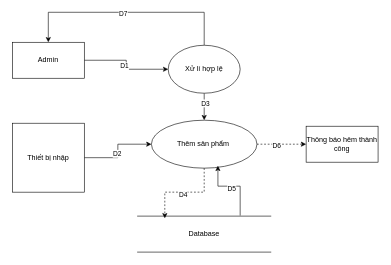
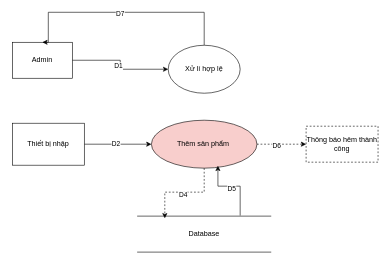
  <mxCell id="0" />
  <mxCell id="1" parent="0" />
  <mxCell id="2" style="edgeStyle=orthogonalEdgeStyle;rounded=0;orthogonalLoop=1;jettySize=auto;html=1;entryX=0;entryY=0.5;entryDx=0;entryDy=0;dashed=1;" edge="1" parent="1" source="4" target="11"><mxGeometry relative="1" as="geometry" /></mxCell>
  <mxCell id="3" value="D6" style="edgeLabel;html=1;align=center;verticalAlign=middle;resizable=0;points=[];" vertex="1" connectable="0" parent="2"><mxGeometry x="-0.224" y="-2" relative="1" as="geometry"><mxPoint as="offset" /></mxGeometry></mxCell>
- <mxCell id="4" value="Thêm sản phẩm&amp;nbsp;" style="ellipse;whiteSpace=wrap;html=1;" vertex="1" parent="1"><mxGeometry x="252" y="200" width="176" height="80" as="geometry" /></mxCell>
+ <mxCell id="4" value="Thêm sản phẩm&amp;nbsp;" style="ellipse;whiteSpace=wrap;html=1;fillColor=#f8cecc;" vertex="1" parent="1"><mxGeometry x="252" y="200" width="176" height="80" as="geometry" /></mxCell>
  <mxCell id="5" style="edgeStyle=orthogonalEdgeStyle;rounded=0;orthogonalLoop=1;jettySize=auto;html=1;" edge="1" parent="1" source="7" target="16"><mxGeometry relative="1" as="geometry" /></mxCell>
  <mxCell id="6" value="D1" style="edgeLabel;html=1;align=center;verticalAlign=middle;resizable=0;points=[];" vertex="1" connectable="0" parent="5"><mxGeometry x="0.017" y="-4" relative="1" as="geometry"><mxPoint as="offset" /></mxGeometry></mxCell>
- <mxCell id="7" value="Admin" style="rounded=0;whiteSpace=wrap;html=1;" vertex="1" parent="1"><mxGeometry x="20" y="70" width="120" height="60" as="geometry" /></mxCell>
+ <mxCell id="7" value="Admin" style="rounded=0;whiteSpace=wrap;html=1;" vertex="1" parent="1"><mxGeometry x="20" y="70" width="100" height="60" as="geometry" /></mxCell>
  <mxCell id="8" style="edgeStyle=orthogonalEdgeStyle;rounded=0;orthogonalLoop=1;jettySize=auto;html=1;entryX=0;entryY=0.5;entryDx=0;entryDy=0;" edge="1" parent="1" source="10" target="4"><mxGeometry relative="1" as="geometry" /></mxCell>
  <mxCell id="9" value="D2" style="edgeLabel;html=1;align=center;verticalAlign=middle;resizable=0;points=[];" vertex="1" connectable="0" parent="8"><mxGeometry x="-0.069" y="2" relative="1" as="geometry"><mxPoint as="offset" /></mxGeometry></mxCell>
- <mxCell id="10" value="Thiết bị nhập" style="rounded=0;whiteSpace=wrap;html=1;" vertex="1" parent="1"><mxGeometry x="20" y="205" width="120" height="115" as="geometry" /></mxCell>
- <mxCell id="11" value="Thông báo hêm thành công" style="rounded=0;whiteSpace=wrap;html=1;" vertex="1" parent="1"><mxGeometry x="510" y="210" width="120" height="60" as="geometry" /></mxCell>
- <mxCell id="12" value="" style="edgeStyle=orthogonalEdgeStyle;rounded=0;orthogonalLoop=1;jettySize=auto;html=1;entryX=0.5;entryY=0;entryDx=0;entryDy=0;" edge="1" parent="1" source="16" target="4"><mxGeometry relative="1" as="geometry"><mxPoint x="333" y="140" as="targetPoint" /></mxGeometry></mxCell>
- <mxCell id="13" value="D3" style="edgeLabel;html=1;align=center;verticalAlign=middle;resizable=0;points=[];" vertex="1" connectable="0" parent="12"><mxGeometry x="-0.3" y="1" relative="1" as="geometry"><mxPoint as="offset" /></mxGeometry></mxCell>
+ <mxCell id="10" value="Thiết bị nhập" style="rounded=0;whiteSpace=wrap;html=1;" vertex="1" parent="1"><mxGeometry x="20" y="205" width="120" height="70" as="geometry" /></mxCell>
+ <mxCell id="11" value="Thông báo hêm thành công" style="rounded=0;whiteSpace=wrap;html=1;dashed=1;" vertex="1" parent="1"><mxGeometry x="510" y="210" width="120" height="60" as="geometry" /></mxCell>
  <mxCell id="14" style="edgeStyle=orthogonalEdgeStyle;rounded=0;orthogonalLoop=1;jettySize=auto;html=1;entryX=0.5;entryY=0;entryDx=0;entryDy=0;" edge="1" parent="1" source="16" target="7"><mxGeometry relative="1" as="geometry"><Array as="points"><mxPoint x="340" y="20" /><mxPoint x="80" y="20" /></Array></mxGeometry></mxCell>
  <mxCell id="15" value="D7" style="edgeLabel;html=1;align=center;verticalAlign=middle;resizable=0;points=[];" vertex="1" connectable="0" parent="14"><mxGeometry x="0.047" y="2" relative="1" as="geometry"><mxPoint as="offset" /></mxGeometry></mxCell>
  <mxCell id="16" value="Xử lí hợp lệ" style="ellipse;whiteSpace=wrap;html=1;" vertex="1" parent="1"><mxGeometry x="280" y="75" width="120" height="80" as="geometry" /></mxCell>
  <mxCell id="17" value="Database" style="shape=partialRectangle;whiteSpace=wrap;html=1;left=0;right=0;fillColor=none;" vertex="1" parent="1"><mxGeometry x="229" y="360" width="222" height="60" as="geometry" /></mxCell>
  <mxCell id="18" style="edgeStyle=orthogonalEdgeStyle;rounded=0;orthogonalLoop=1;jettySize=auto;html=1;entryX=0.63;entryY=0.95;entryDx=0;entryDy=0;entryPerimeter=0;" edge="1" parent="1" target="4"><mxGeometry relative="1" as="geometry"><mxPoint x="400" y="359" as="sourcePoint" /><Array as="points"><mxPoint x="400" y="359" /><mxPoint x="400" y="310" /><mxPoint x="363" y="310" /></Array></mxGeometry></mxCell>
  <mxCell id="19" value="D5" style="edgeLabel;html=1;align=center;verticalAlign=middle;resizable=0;points=[];" vertex="1" connectable="0" parent="18"><mxGeometry x="0.069" y="3" relative="1" as="geometry"><mxPoint as="offset" /></mxGeometry></mxCell>
  <mxCell id="20" style="edgeStyle=orthogonalEdgeStyle;rounded=0;orthogonalLoop=1;jettySize=auto;html=1;entryX=0.204;entryY=0.06;entryDx=0;entryDy=0;entryPerimeter=0;dashed=1;" edge="1" parent="1" source="4" target="17"><mxGeometry relative="1" as="geometry"><Array as="points"><mxPoint x="340" y="320" /><mxPoint x="274" y="320" /></Array></mxGeometry></mxCell>
  <mxCell id="21" value="D4" style="edgeLabel;html=1;align=center;verticalAlign=middle;resizable=0;points=[];" vertex="1" connectable="0" parent="20"><mxGeometry x="0.021" y="4" relative="1" as="geometry"><mxPoint as="offset" /></mxGeometry></mxCell>
